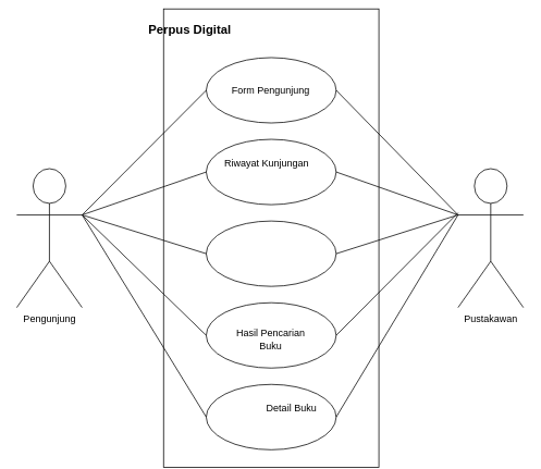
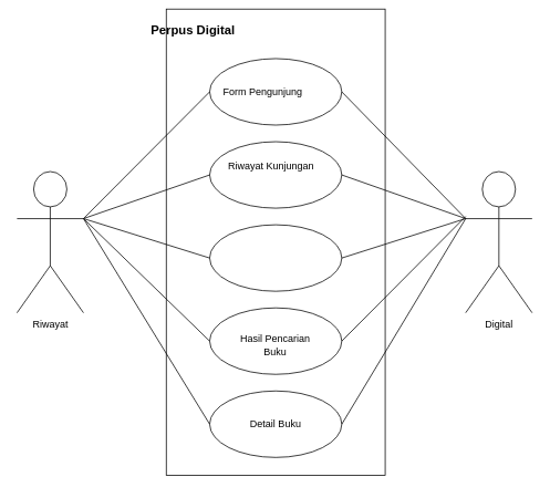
  <mxCell id="0" />
  <mxCell id="1" parent="0" />
  <mxCell id="2" value="" style="rounded=0;whiteSpace=wrap;html=1;rotation=90;" parent="1" vertex="1"><mxGeometry x="50.82" y="159.19" width="561.12" height="263.5" as="geometry" /></mxCell>
  <mxCell id="3" value="Perpus Digital" style="text;html=1;strokeColor=none;fillColor=none;align=center;verticalAlign=middle;whiteSpace=wrap;rounded=0;fontStyle=1;fontSize=15;" parent="1" vertex="1"><mxGeometry x="179.57" y="20" width="103.62" height="30" as="geometry" /></mxCell>
- <mxCell id="4" value="Pengunjung" style="shape=umlActor;verticalLabelPosition=bottom;verticalAlign=top;html=1;outlineConnect=0;" parent="1" vertex="1"><mxGeometry x="20" y="205.94" width="80" height="170" as="geometry" /></mxCell>
- <mxCell id="5" value="Pustakawan" style="shape=umlActor;verticalLabelPosition=bottom;verticalAlign=top;html=1;outlineConnect=0;" parent="1" vertex="1"><mxGeometry x="560" y="205.94" width="80" height="170" as="geometry" /></mxCell>
+ <mxCell id="4" value="Riwayat" style="shape=umlActor;verticalLabelPosition=bottom;verticalAlign=top;html=1;outlineConnect=0;" parent="1" vertex="1"><mxGeometry x="20" y="205.94" width="80" height="170" as="geometry" /></mxCell>
+ <mxCell id="5" value="Digital" style="shape=umlActor;verticalLabelPosition=bottom;verticalAlign=top;html=1;outlineConnect=0;" parent="1" vertex="1"><mxGeometry x="560" y="205.94" width="80" height="170" as="geometry" /></mxCell>
  <mxCell id="6" value="" style="ellipse;whiteSpace=wrap;html=1;" parent="1" vertex="1"><mxGeometry x="251.88" y="70" width="159" height="80" as="geometry" /></mxCell>
- <mxCell id="7" value="Form Pengunjung" style="text;html=1;strokeColor=none;fillColor=none;align=center;verticalAlign=middle;whiteSpace=wrap;rounded=0;" parent="1" vertex="1"><mxGeometry x="276.38" y="95" width="110" height="30" as="geometry" /></mxCell>
+ <mxCell id="7" value="Form Pengunjung" style="text;html=1;strokeColor=none;fillColor=none;align=center;verticalAlign=middle;whiteSpace=wrap;rounded=0;" parent="1" vertex="1"><mxGeometry x="261.38" y="95" width="110" height="30" as="geometry" /></mxCell>
  <mxCell id="8" value="" style="ellipse;whiteSpace=wrap;html=1;" parent="1" vertex="1"><mxGeometry x="251.88" y="170" width="159" height="80" as="geometry" /></mxCell>
  <mxCell id="9" value="Riwayat Kunjungan" style="text;html=1;strokeColor=none;fillColor=none;align=center;verticalAlign=middle;whiteSpace=wrap;rounded=0;" parent="1" vertex="1"><mxGeometry x="271.38" y="185" width="110" height="30" as="geometry" /></mxCell>
  <mxCell id="10" value="" style="ellipse;whiteSpace=wrap;html=1;" parent="1" vertex="1"><mxGeometry x="251.88" y="270" width="159" height="80" as="geometry" /></mxCell>
  <mxCell id="11" value="" style="ellipse;whiteSpace=wrap;html=1;" parent="1" vertex="1"><mxGeometry x="251.88" y="370" width="159" height="80" as="geometry" /></mxCell>
  <mxCell id="12" value="Hasil Pencarian Buku" style="text;html=1;strokeColor=none;fillColor=none;align=center;verticalAlign=middle;whiteSpace=wrap;rounded=0;" parent="1" vertex="1"><mxGeometry x="276.38" y="400" width="110" height="30" as="geometry" /></mxCell>
  <mxCell id="13" value="" style="ellipse;whiteSpace=wrap;html=1;" parent="1" vertex="1"><mxGeometry x="251.88" y="470" width="159" height="80" as="geometry" /></mxCell>
- <mxCell id="14" value="Detail Buku" style="text;html=1;strokeColor=none;fillColor=none;align=center;verticalAlign=middle;whiteSpace=wrap;rounded=0;" parent="1" vertex="1"><mxGeometry x="312.07" y="485" width="88.62" height="30" as="geometry" /></mxCell>
+ <mxCell id="14" value="Detail Buku" style="text;html=1;strokeColor=none;fillColor=none;align=center;verticalAlign=middle;whiteSpace=wrap;rounded=0;" parent="1" vertex="1"><mxGeometry x="287.07" y="495" width="88.62" height="30" as="geometry" /></mxCell>
  <mxCell id="15" value="" style="endArrow=none;html=1;rounded=0;entryX=0;entryY=0.5;entryDx=0;entryDy=0;exitX=1;exitY=0.333;exitDx=0;exitDy=0;exitPerimeter=0;" parent="1" source="4" target="6" edge="1"><mxGeometry width="50" height="50" relative="1" as="geometry"><mxPoint x="100" y="260" as="sourcePoint" /><mxPoint x="370" y="290" as="targetPoint" /></mxGeometry></mxCell>
  <mxCell id="16" value="" style="endArrow=none;html=1;rounded=0;entryX=0;entryY=0.5;entryDx=0;entryDy=0;exitX=1;exitY=0.333;exitDx=0;exitDy=0;exitPerimeter=0;" parent="1" source="4" target="8" edge="1"><mxGeometry width="50" height="50" relative="1" as="geometry"><mxPoint x="110" y="263" as="sourcePoint" /><mxPoint x="262" y="120" as="targetPoint" /></mxGeometry></mxCell>
  <mxCell id="17" value="" style="endArrow=none;html=1;rounded=0;entryX=0;entryY=0.5;entryDx=0;entryDy=0;exitX=1;exitY=0.333;exitDx=0;exitDy=0;exitPerimeter=0;" parent="1" source="4" target="10" edge="1"><mxGeometry width="50" height="50" relative="1" as="geometry"><mxPoint x="110" y="273" as="sourcePoint" /><mxPoint x="262" y="220" as="targetPoint" /></mxGeometry></mxCell>
  <mxCell id="18" value="" style="endArrow=none;html=1;rounded=0;entryX=0;entryY=0.5;entryDx=0;entryDy=0;exitX=1;exitY=0.333;exitDx=0;exitDy=0;exitPerimeter=0;" parent="1" source="4" target="11" edge="1"><mxGeometry width="50" height="50" relative="1" as="geometry"><mxPoint x="120" y="283" as="sourcePoint" /><mxPoint x="262" y="320" as="targetPoint" /></mxGeometry></mxCell>
  <mxCell id="19" value="" style="endArrow=none;html=1;rounded=0;exitX=1;exitY=0.333;exitDx=0;exitDy=0;exitPerimeter=0;entryX=0;entryY=0.5;entryDx=0;entryDy=0;" parent="1" source="4" target="13" edge="1"><mxGeometry width="50" height="50" relative="1" as="geometry"><mxPoint x="110" y="273" as="sourcePoint" /><mxPoint x="262" y="420" as="targetPoint" /></mxGeometry></mxCell>
  <mxCell id="20" value="" style="endArrow=none;html=1;rounded=0;exitX=1;exitY=0.5;exitDx=0;exitDy=0;entryX=0;entryY=0.333;entryDx=0;entryDy=0;entryPerimeter=0;" parent="1" source="8" target="5" edge="1"><mxGeometry width="50" height="50" relative="1" as="geometry"><mxPoint x="510" y="310" as="sourcePoint" /><mxPoint x="560" y="260" as="targetPoint" /></mxGeometry></mxCell>
  <mxCell id="21" value="" style="endArrow=none;html=1;rounded=0;entryX=0;entryY=0.333;entryDx=0;entryDy=0;entryPerimeter=0;exitX=1;exitY=0.5;exitDx=0;exitDy=0;" edge="1" parent="1" source="6" target="5"><mxGeometry width="50" height="50" relative="1" as="geometry"><mxPoint x="421" y="220" as="sourcePoint" /><mxPoint x="570" y="273" as="targetPoint" /></mxGeometry></mxCell>
  <mxCell id="22" value="" style="endArrow=none;html=1;rounded=0;exitX=1;exitY=0.5;exitDx=0;exitDy=0;entryX=0;entryY=0.333;entryDx=0;entryDy=0;entryPerimeter=0;" edge="1" parent="1" source="10" target="5"><mxGeometry width="50" height="50" relative="1" as="geometry"><mxPoint x="421" y="220" as="sourcePoint" /><mxPoint x="570" y="273" as="targetPoint" /></mxGeometry></mxCell>
  <mxCell id="23" value="" style="endArrow=none;html=1;rounded=0;exitX=1;exitY=0.5;exitDx=0;exitDy=0;" edge="1" parent="1" source="11"><mxGeometry width="50" height="50" relative="1" as="geometry"><mxPoint x="421" y="320" as="sourcePoint" /><mxPoint x="560" y="260" as="targetPoint" /></mxGeometry></mxCell>
  <mxCell id="24" value="" style="endArrow=none;html=1;rounded=0;entryX=0;entryY=0.333;entryDx=0;entryDy=0;entryPerimeter=0;exitX=1;exitY=0.5;exitDx=0;exitDy=0;" edge="1" parent="1" source="13" target="5"><mxGeometry width="50" height="50" relative="1" as="geometry"><mxPoint x="421" y="420" as="sourcePoint" /><mxPoint x="570" y="270" as="targetPoint" /></mxGeometry></mxCell>
